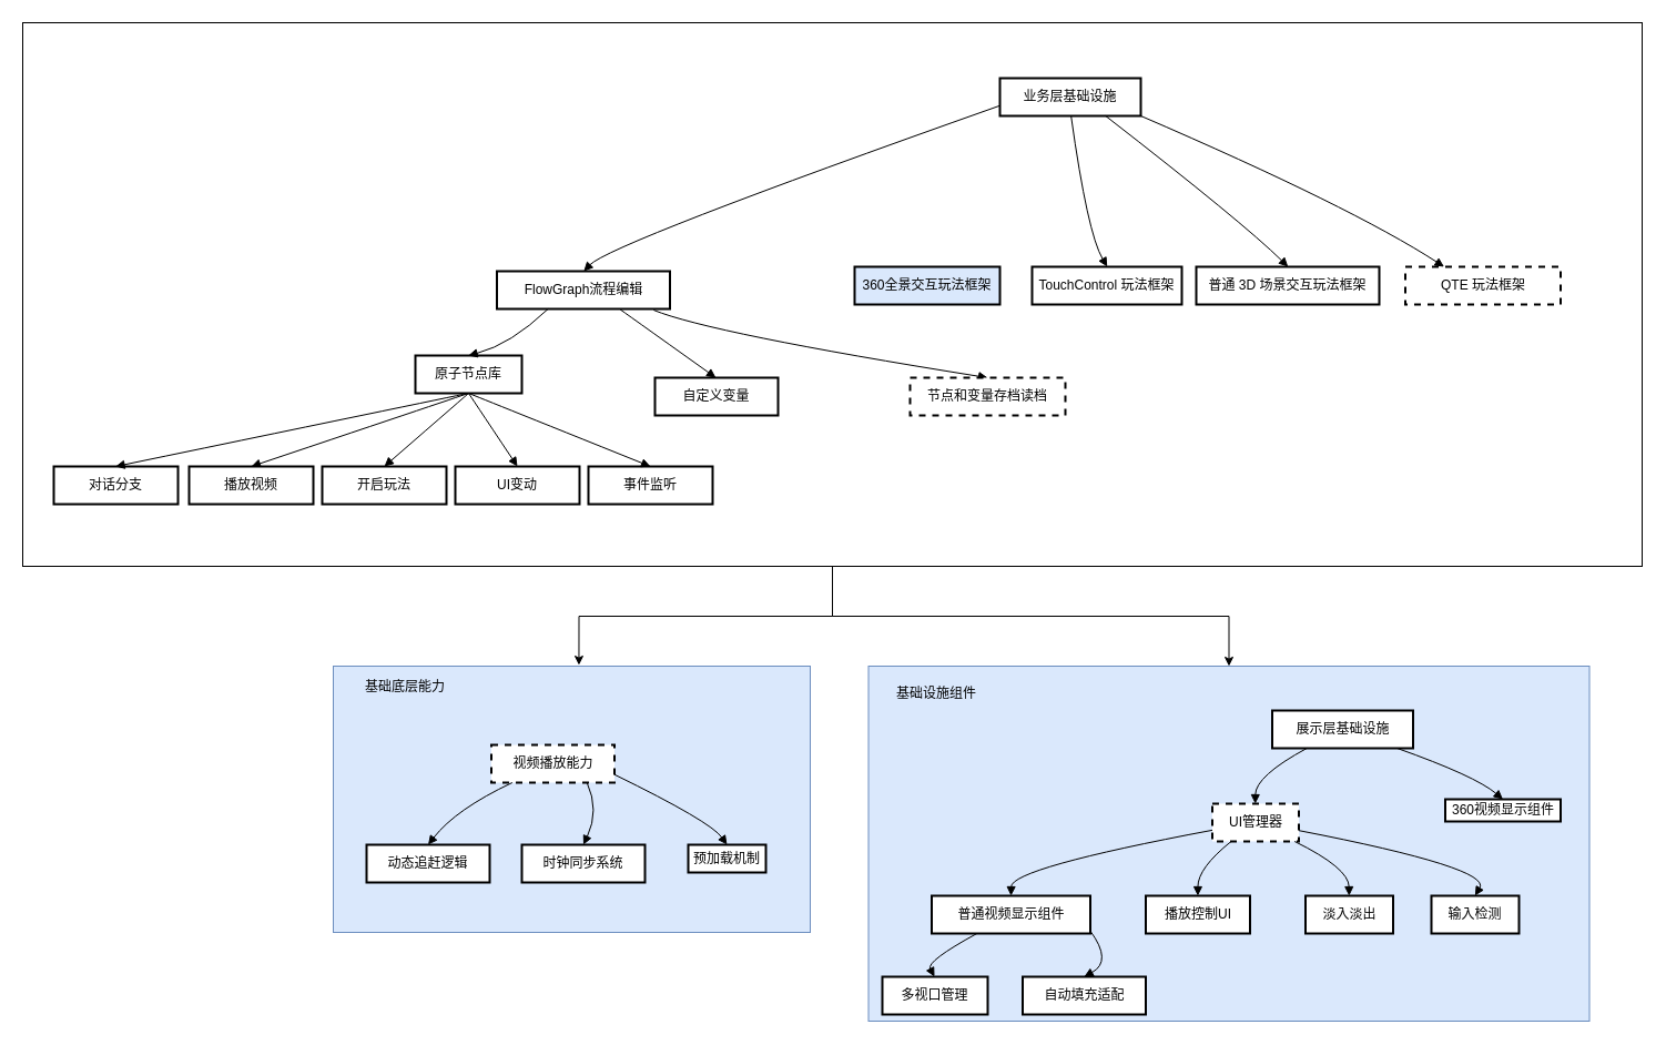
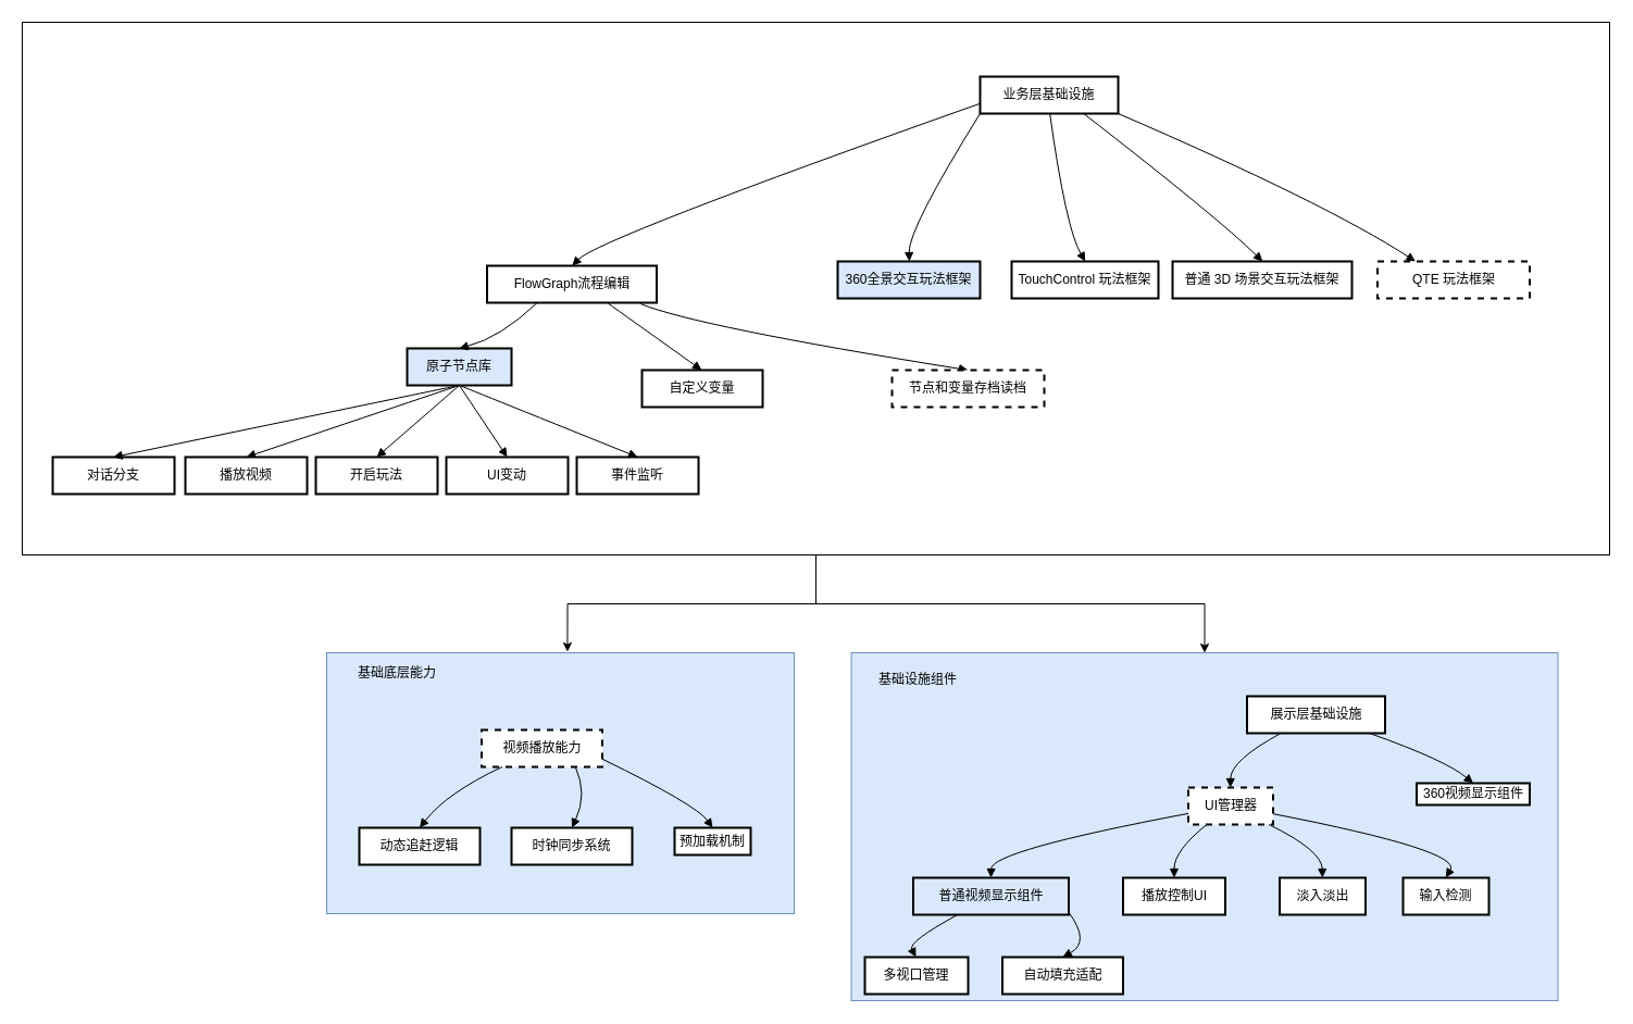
  <mxCell id="0" />
  <mxCell id="1" parent="0" />
  <mxCell id="2" style="edgeStyle=orthogonalEdgeStyle;rounded=0;orthogonalLoop=1;jettySize=auto;html=1;entryX=0.5;entryY=0;entryDx=0;entryDy=0;" edge="1" parent="1" source="3" target="4"><mxGeometry relative="1" as="geometry" /></mxCell>
  <mxCell id="3" value="" style="rounded=0;whiteSpace=wrap;html=1;" vertex="1" parent="1"><mxGeometry x="20" y="20" width="1460" height="490" as="geometry" /></mxCell>
  <mxCell id="4" value="" style="rounded=0;whiteSpace=wrap;html=1;fillColor=#dae8fc;strokeColor=#6c8ebf;" vertex="1" parent="1"><mxGeometry x="782.5" y="600" width="650" height="320" as="geometry" /></mxCell>
  <mxCell id="5" value="" style="rounded=0;whiteSpace=wrap;html=1;align=left;fillColor=#dae8fc;strokeColor=#6c8ebf;" vertex="1" parent="1"><mxGeometry x="300" y="600" width="430" height="240" as="geometry" /></mxCell>
  <mxCell id="6" value="视频播放能力" style="whiteSpace=wrap;strokeWidth=2;dashed=1;" vertex="1" parent="1"><mxGeometry x="442.5" y="671" width="111" height="34" as="geometry" /></mxCell>
  <mxCell id="7" value="展示层基础设施" style="whiteSpace=wrap;strokeWidth=2;" vertex="1" parent="1"><mxGeometry x="1146.5" y="640" width="127" height="34" as="geometry" /></mxCell>
  <mxCell id="8" value="UI管理器" style="whiteSpace=wrap;strokeWidth=2;dashed=1;" vertex="1" parent="1"><mxGeometry x="1092.5" y="724" width="78" height="34" as="geometry" /></mxCell>
  <mxCell id="9" value="360视频显示组件" style="whiteSpace=wrap;strokeWidth=2;" vertex="1" parent="1"><mxGeometry x="1302.5" y="720" width="104" height="20" as="geometry" /></mxCell>
  <mxCell id="10" value="业务层基础设施" style="whiteSpace=wrap;strokeWidth=2;" vertex="1" parent="1"><mxGeometry x="901" y="70" width="127" height="34" as="geometry" /></mxCell>
  <mxCell id="11" value="FlowGraph流程编辑" style="whiteSpace=wrap;strokeWidth=2;" vertex="1" parent="1"><mxGeometry x="447.5" y="244" width="156" height="34" as="geometry" /></mxCell>
  <mxCell id="12" value="360全景交互玩法框架" style="whiteSpace=wrap;strokeWidth=2;fillColor=#dae8fc;" vertex="1" parent="1"><mxGeometry x="770" y="240" width="131" height="34" as="geometry" /></mxCell>
  <mxCell id="13" value="TouchControl 玩法框架" style="whiteSpace=wrap;strokeWidth=2;" vertex="1" parent="1"><mxGeometry x="930" y="240" width="135" height="34" as="geometry" /></mxCell>
  <mxCell id="14" value="普通 3D 场景交互玩法框架" style="whiteSpace=wrap;strokeWidth=2;" vertex="1" parent="1"><mxGeometry x="1078" y="240" width="165" height="34" as="geometry" /></mxCell>
  <mxCell id="15" value="动态追赶逻辑" style="whiteSpace=wrap;strokeWidth=2;" vertex="1" parent="1"><mxGeometry x="330" y="761" width="111" height="34" as="geometry" /></mxCell>
  <mxCell id="16" value="时钟同步系统" style="whiteSpace=wrap;strokeWidth=2;" vertex="1" parent="1"><mxGeometry x="470" y="761" width="111" height="34" as="geometry" /></mxCell>
  <mxCell id="17" value="预加载机制" style="whiteSpace=wrap;strokeWidth=2;" vertex="1" parent="1"><mxGeometry x="620" y="761" width="70" height="25" as="geometry" /></mxCell>
- <mxCell id="18" value="普通视频显示组件" style="whiteSpace=wrap;strokeWidth=2;" vertex="1" parent="1"><mxGeometry x="839.5" y="807" width="143" height="34" as="geometry" /></mxCell>
+ <mxCell id="18" value="普通视频显示组件" style="whiteSpace=wrap;strokeWidth=2;fillColor=#dae8fc;" vertex="1" parent="1"><mxGeometry x="839.5" y="807" width="143" height="34" as="geometry" /></mxCell>
  <mxCell id="19" value="播放控制UI" style="whiteSpace=wrap;strokeWidth=2;" vertex="1" parent="1"><mxGeometry x="1032.5" y="807" width="94" height="34" as="geometry" /></mxCell>
  <mxCell id="20" value="淡入淡出" style="whiteSpace=wrap;strokeWidth=2;" vertex="1" parent="1"><mxGeometry x="1176.5" y="807" width="79" height="34" as="geometry" /></mxCell>
  <mxCell id="21" value="输入检测" style="whiteSpace=wrap;strokeWidth=2;" vertex="1" parent="1"><mxGeometry x="1290" y="807" width="79" height="34" as="geometry" /></mxCell>
  <mxCell id="22" value="多视口管理" style="whiteSpace=wrap;strokeWidth=2;" vertex="1" parent="1"><mxGeometry x="795" y="880" width="95" height="34" as="geometry" /></mxCell>
  <mxCell id="23" value="自动填充适配" style="whiteSpace=wrap;strokeWidth=2;" vertex="1" parent="1"><mxGeometry x="921.5" y="880" width="111" height="34" as="geometry" /></mxCell>
- <mxCell id="24" value="原子节点库" style="whiteSpace=wrap;strokeWidth=2;" vertex="1" parent="1"><mxGeometry x="374" y="320" width="96" height="34" as="geometry" /></mxCell>
+ <mxCell id="24" value="原子节点库" style="whiteSpace=wrap;strokeWidth=2;fillColor=#dae8fc;" vertex="1" parent="1"><mxGeometry x="374" y="320" width="96" height="34" as="geometry" /></mxCell>
  <mxCell id="25" value="自定义变量" style="whiteSpace=wrap;strokeWidth=2;" vertex="1" parent="1"><mxGeometry x="590" y="340" width="111" height="34" as="geometry" /></mxCell>
  <mxCell id="26" value="对话分支" style="whiteSpace=wrap;strokeWidth=2;" vertex="1" parent="1"><mxGeometry x="48" y="420" width="112" height="34" as="geometry" /></mxCell>
  <mxCell id="27" value="" style="curved=1;startArrow=none;endArrow=block;exitX=0.251;exitY=0.99;entryX=0.496;entryY=-0.01;rounded=0;" edge="1" parent="1" source="7" target="8"><mxGeometry relative="1" as="geometry"><Array as="points"><mxPoint x="1131.5" y="699" /></Array></mxGeometry></mxCell>
  <mxCell id="28" value="" style="curved=1;startArrow=none;endArrow=block;exitX=0.879;exitY=0.99;entryX=0.5;entryY=-0.01;rounded=0;" edge="1" parent="1" source="7" target="9"><mxGeometry relative="1" as="geometry"><Array as="points"><mxPoint x="1329.5" y="699" /></Array></mxGeometry></mxCell>
  <mxCell id="29" value="" style="curved=1;startArrow=none;endArrow=block;exitX=-0.001;exitY=0.728;entryX=0.502;entryY=-0.01;rounded=0;" edge="1" parent="1" source="10" target="11"><mxGeometry relative="1" as="geometry"><Array as="points"><mxPoint x="550" y="219" /></Array></mxGeometry></mxCell>
+ <mxCell id="30" value="" style="curved=1;startArrow=none;endArrow=block;exitX=0.008;exitY=0.99;entryX=0.503;entryY=-0.01;rounded=0;" edge="1" parent="1" source="10" target="12"><mxGeometry relative="1" as="geometry"><Array as="points"><mxPoint x="835" y="210" /></Array></mxGeometry></mxCell>
  <mxCell id="31" value="" style="curved=1;startArrow=none;endArrow=block;exitX=0.505;exitY=0.99;entryX=0.502;entryY=-0.01;rounded=0;" edge="1" parent="1" source="10" target="13"><mxGeometry relative="1" as="geometry"><Array as="points"><mxPoint x="980" y="210" /></Array></mxGeometry></mxCell>
  <mxCell id="32" value="" style="curved=1;startArrow=none;endArrow=block;exitX=0.75;exitY=1;entryX=0.502;entryY=-0.01;rounded=0;exitDx=0;exitDy=0;" edge="1" parent="1" source="10" target="14"><mxGeometry relative="1" as="geometry"><Array as="points"><mxPoint x="1120" y="200" /></Array></mxGeometry></mxCell>
  <mxCell id="33" value="" style="curved=1;startArrow=none;endArrow=block;exitX=0.183;exitY=0.98;entryX=0.5;entryY=0;rounded=0;entryDx=0;entryDy=0;" edge="1" parent="1" source="6" target="15"><mxGeometry relative="1" as="geometry"><Array as="points"><mxPoint x="410.5" y="729" /></Array><mxPoint x="380" y="747" as="targetPoint" /></mxGeometry></mxCell>
  <mxCell id="34" value="" style="curved=1;startArrow=none;endArrow=block;exitX=0.766;exitY=0.98;entryX=0.5;entryY=0.01;rounded=0;" edge="1" parent="1" source="6" target="16"><mxGeometry relative="1" as="geometry"><Array as="points"><mxPoint x="540" y="730" /></Array></mxGeometry></mxCell>
  <mxCell id="35" value="" style="curved=1;startArrow=none;endArrow=block;exitX=1.003;exitY=0.788;entryX=0.5;entryY=0.01;rounded=0;" edge="1" parent="1" source="6" target="17"><mxGeometry relative="1" as="geometry"><Array as="points"><mxPoint x="640" y="740" /></Array></mxGeometry></mxCell>
  <mxCell id="36" value="" style="curved=1;startArrow=none;endArrow=block;exitX=-0.003;exitY=0.703;entryX=0.5;entryY=0.01;rounded=0;" edge="1" parent="1" source="8" target="18"><mxGeometry relative="1" as="geometry"><Array as="points"><mxPoint x="911.5" y="782" /></Array></mxGeometry></mxCell>
  <mxCell id="37" value="" style="curved=1;startArrow=none;endArrow=block;exitX=0.229;exitY=0.98;entryX=0.499;entryY=0.01;rounded=0;" edge="1" parent="1" source="8" target="19"><mxGeometry relative="1" as="geometry"><Array as="points"><mxPoint x="1079.5" y="782" /></Array></mxGeometry></mxCell>
  <mxCell id="38" value="" style="curved=1;startArrow=none;endArrow=block;exitX=0.933;exitY=0.98;entryX=0.498;entryY=0.01;rounded=0;" edge="1" parent="1" source="8" target="20"><mxGeometry relative="1" as="geometry"><Array as="points"><mxPoint x="1215.5" y="782" /></Array></mxGeometry></mxCell>
  <mxCell id="39" value="" style="curved=1;startArrow=none;endArrow=block;exitX=0.995;exitY=0.709;entryX=0.498;entryY=0.01;rounded=0;" edge="1" parent="1" source="8" target="21"><mxGeometry relative="1" as="geometry"><Array as="points"><mxPoint x="1344.5" y="782" /></Array></mxGeometry></mxCell>
  <mxCell id="40" value="" style="curved=1;startArrow=none;endArrow=block;exitX=0.285;exitY=1.0;entryX=0.495;entryY=1.122e-7;rounded=0;" edge="1" parent="1" source="18" target="22"><mxGeometry relative="1" as="geometry"><Array as="points"><mxPoint x="834.5" y="866" /></Array></mxGeometry></mxCell>
  <mxCell id="41" value="" style="curved=1;startArrow=none;endArrow=block;exitX=1;exitY=0.934;entryX=0.499;entryY=1.122e-7;rounded=0;" edge="1" parent="1" source="18" target="23"><mxGeometry relative="1" as="geometry"><Array as="points"><mxPoint x="1002.5" y="866" /></Array></mxGeometry></mxCell>
  <mxCell id="42" value="" style="curved=1;startArrow=none;endArrow=block;exitX=0.304;exitY=0.98;entryX=0.497;entryY=0.01;rounded=0;" edge="1" parent="1" source="11" target="24"><mxGeometry relative="1" as="geometry"><Array as="points"><mxPoint x="460" y="310" /></Array></mxGeometry></mxCell>
  <mxCell id="43" value="" style="curved=1;startArrow=none;endArrow=block;exitX=0.7;exitY=0.98;entryX=0.495;entryY=0.01;rounded=0;" edge="1" parent="1" source="11" target="25"><mxGeometry relative="1" as="geometry"><Array as="points" /></mxGeometry></mxCell>
  <mxCell id="44" value="" style="curved=1;startArrow=none;endArrow=block;exitX=0.497;exitY=1.0;entryX=0.497;entryY=1.122e-7;rounded=0;" edge="1" parent="1" source="24" target="26"><mxGeometry relative="1" as="geometry"><Array as="points" /></mxGeometry></mxCell>
  <mxCell id="45" value="基础底层能力" style="text;html=1;strokeColor=none;fillColor=none;align=center;verticalAlign=middle;whiteSpace=wrap;rounded=0;" vertex="1" parent="1"><mxGeometry x="320" y="604" width="90" height="30" as="geometry" /></mxCell>
  <mxCell id="46" value="基础设施组件" style="text;html=1;strokeColor=none;fillColor=none;align=center;verticalAlign=middle;whiteSpace=wrap;rounded=0;" vertex="1" parent="1"><mxGeometry x="795" y="610" width="97.5" height="30" as="geometry" /></mxCell>
  <mxCell id="47" value="" style="curved=1;startArrow=none;endArrow=block;exitX=0.906;exitY=1.031;rounded=0;exitDx=0;exitDy=0;exitPerimeter=0;entryX=0.5;entryY=0;entryDx=0;entryDy=0;" edge="1" parent="1" source="11" target="48"><mxGeometry relative="1" as="geometry"><Array as="points"><mxPoint x="640" y="300" /></Array><mxPoint x="581" y="278" as="sourcePoint" /><mxPoint x="650" y="327" as="targetPoint" /></mxGeometry></mxCell>
  <mxCell id="48" value="节点和变量存档读档" style="whiteSpace=wrap;strokeWidth=2;dashed=1;" vertex="1" parent="1"><mxGeometry x="820" y="340" width="140" height="34" as="geometry" /></mxCell>
  <mxCell id="49" value="" style="curved=1;startArrow=none;endArrow=block;exitX=0.5;exitY=1;rounded=0;exitDx=0;exitDy=0;entryX=0.5;entryY=0;entryDx=0;entryDy=0;" edge="1" parent="1" source="24" target="52"><mxGeometry relative="1" as="geometry"><Array as="points" /><mxPoint x="348" y="364" as="sourcePoint" /><mxPoint x="380" y="400" as="targetPoint" /></mxGeometry></mxCell>
  <mxCell id="50" value="QTE 玩法框架" style="whiteSpace=wrap;strokeWidth=2;dashed=1;" vertex="1" parent="1"><mxGeometry x="1266.5" y="240" width="140" height="34" as="geometry" /></mxCell>
  <mxCell id="51" value="" style="curved=1;startArrow=none;endArrow=block;exitX=1;exitY=1;entryX=0.25;entryY=0;rounded=0;exitDx=0;exitDy=0;entryDx=0;entryDy=0;" edge="1" parent="1" source="10" target="50"><mxGeometry relative="1" as="geometry"><Array as="points"><mxPoint x="1218" y="186" /></Array><mxPoint x="1094" y="90" as="sourcePoint" /><mxPoint x="1261" y="216" as="targetPoint" /></mxGeometry></mxCell>
  <mxCell id="52" value="播放视频" style="whiteSpace=wrap;strokeWidth=2;" vertex="1" parent="1"><mxGeometry x="170" y="420" width="112" height="34" as="geometry" /></mxCell>
  <mxCell id="53" value="" style="curved=1;startArrow=none;endArrow=block;exitX=0.5;exitY=1;rounded=0;exitDx=0;exitDy=0;entryX=0.5;entryY=0;entryDx=0;entryDy=0;" edge="1" parent="1" source="24" target="54"><mxGeometry relative="1" as="geometry"><Array as="points" /><mxPoint x="455.5" y="364" as="sourcePoint" /><mxPoint x="442.5" y="421" as="targetPoint" /></mxGeometry></mxCell>
  <mxCell id="54" value="开启玩法" style="whiteSpace=wrap;strokeWidth=2;" vertex="1" parent="1"><mxGeometry x="290" y="420" width="112" height="34" as="geometry" /></mxCell>
  <mxCell id="55" value="UI变动" style="whiteSpace=wrap;strokeWidth=2;" vertex="1" parent="1"><mxGeometry x="410" y="420" width="112" height="34" as="geometry" /></mxCell>
  <mxCell id="56" value="" style="curved=1;startArrow=none;endArrow=block;exitX=0.5;exitY=1;rounded=0;exitDx=0;exitDy=0;entryX=0.5;entryY=0;entryDx=0;entryDy=0;" edge="1" parent="1" source="24" target="55"><mxGeometry relative="1" as="geometry"><Array as="points" /><mxPoint x="348" y="364" as="sourcePoint" /><mxPoint x="326" y="430" as="targetPoint" /></mxGeometry></mxCell>
  <mxCell id="57" value="事件监听" style="whiteSpace=wrap;strokeWidth=2;" vertex="1" parent="1"><mxGeometry x="530" y="420" width="112" height="34" as="geometry" /></mxCell>
  <mxCell id="58" value="" style="curved=1;startArrow=none;endArrow=block;exitX=0.5;exitY=1;rounded=0;exitDx=0;exitDy=0;entryX=0.5;entryY=0;entryDx=0;entryDy=0;" edge="1" parent="1" source="24" target="57"><mxGeometry relative="1" as="geometry"><Array as="points" /><mxPoint x="348" y="364" as="sourcePoint" /><mxPoint x="356" y="430" as="targetPoint" /></mxGeometry></mxCell>
  <mxCell id="59" style="edgeStyle=orthogonalEdgeStyle;rounded=0;orthogonalLoop=1;jettySize=auto;html=1;entryX=0.515;entryY=-0.004;entryDx=0;entryDy=0;entryPerimeter=0;" edge="1" parent="1" source="3" target="5"><mxGeometry relative="1" as="geometry" /></mxCell>
